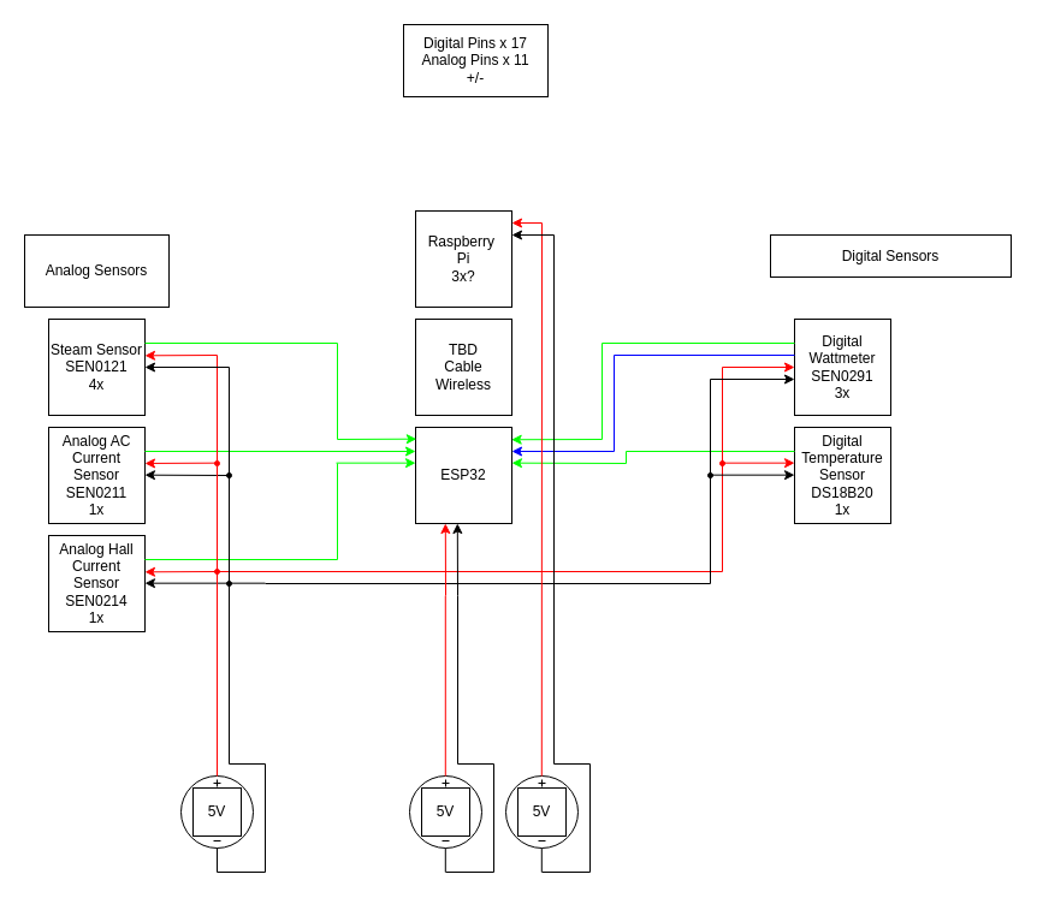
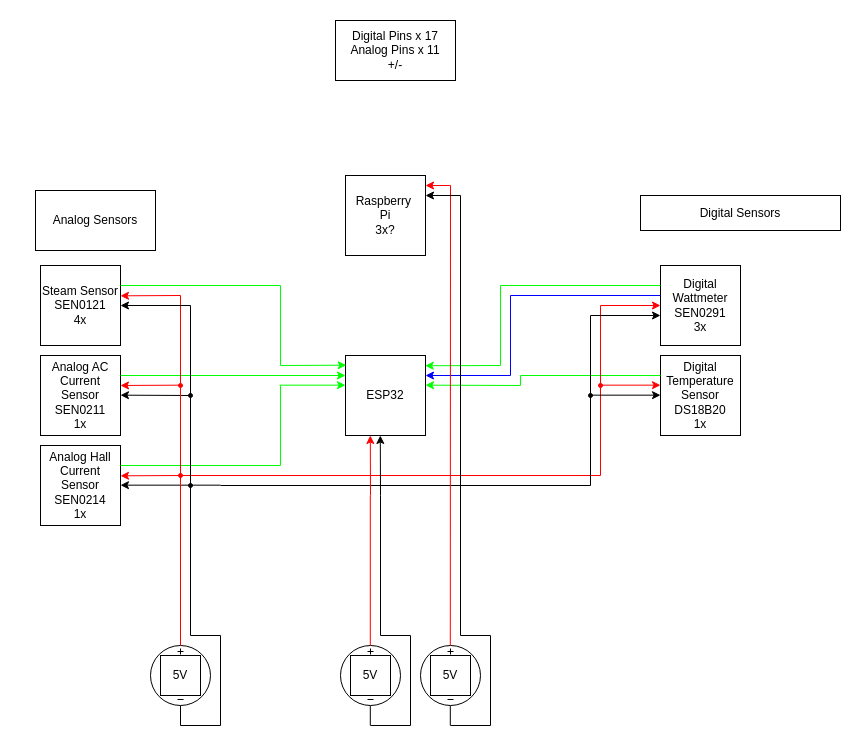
  <mxCell id="0" />
  <mxCell id="1" parent="0" />
  <mxCell id="2" value="Steam Sensor&lt;div&gt;SEN0121&lt;br&gt;4x&lt;/div&gt;" style="whiteSpace=wrap;html=1;aspect=fixed;" vertex="1" parent="1"><mxGeometry x="40" y="265" width="80" height="80" as="geometry" /></mxCell>
- <mxCell id="3" value="Analog Sensors" style="rounded=0;whiteSpace=wrap;html=1;" vertex="1" parent="1"><mxGeometry x="20" y="195" width="120" height="60" as="geometry" /></mxCell>
+ <mxCell id="3" value="Analog Sensors" style="rounded=0;whiteSpace=wrap;html=1;" vertex="1" parent="1"><mxGeometry x="35" y="190" width="120" height="60" as="geometry" /></mxCell>
  <mxCell id="4" value="Digital Sensors" style="rounded=0;whiteSpace=wrap;html=1;" vertex="1" parent="1"><mxGeometry x="640" y="195" width="200" height="35" as="geometry" /></mxCell>
  <mxCell id="5" value="Analog AC Current Sensor&lt;div&gt;SEN0211&lt;br&gt;&lt;div&gt;1x&lt;/div&gt;&lt;/div&gt;" style="whiteSpace=wrap;html=1;aspect=fixed;" vertex="1" parent="1"><mxGeometry x="40" y="355" width="80" height="80" as="geometry" /></mxCell>
  <mxCell id="6" value="Analog Hall Current Sensor&lt;div&gt;SEN0214&lt;br&gt;&lt;div&gt;1x&lt;/div&gt;&lt;/div&gt;" style="whiteSpace=wrap;html=1;aspect=fixed;" vertex="1" parent="1"><mxGeometry x="40" y="445" width="80" height="80" as="geometry" /></mxCell>
  <mxCell id="7" value="Digital Wattmeter&lt;div&gt;SEN0291&lt;br&gt;&lt;div&gt;3x&lt;/div&gt;&lt;/div&gt;" style="whiteSpace=wrap;html=1;aspect=fixed;" vertex="1" parent="1"><mxGeometry x="660" y="265" width="80" height="80" as="geometry" /></mxCell>
  <mxCell id="8" value="Digital Temperature Sensor&lt;div&gt;DS18B20&lt;br&gt;&lt;div&gt;1x&lt;/div&gt;&lt;/div&gt;" style="whiteSpace=wrap;html=1;aspect=fixed;" vertex="1" parent="1"><mxGeometry x="660" y="355" width="80" height="80" as="geometry" /></mxCell>
  <mxCell id="9" value="ESP32" style="whiteSpace=wrap;html=1;aspect=fixed;" vertex="1" parent="1"><mxGeometry x="345" y="355" width="80" height="80" as="geometry" /></mxCell>
  <mxCell id="10" value="Digital Pins x 17&lt;div&gt;Analog Pins x 11&lt;/div&gt;&lt;div&gt;+/-&lt;/div&gt;" style="rounded=0;whiteSpace=wrap;html=1;" vertex="1" parent="1"><mxGeometry x="335" y="20" width="120" height="60" as="geometry" /></mxCell>
  <mxCell id="11" value="" style="endArrow=none;html=1;rounded=0;exitX=1;exitY=0.5;exitDx=0;exitDy=0;strokeColor=light-dark(#00FF00,#FFFFFF);" edge="1" parent="1"><mxGeometry width="50" height="50" relative="1" as="geometry"><mxPoint x="120" y="285" as="sourcePoint" /><mxPoint x="280" y="285" as="targetPoint" /></mxGeometry></mxCell>
  <mxCell id="12" value="" style="endArrow=none;html=1;rounded=0;strokeColor=light-dark(#00FF00,#FFFFFF);" edge="1" parent="1"><mxGeometry width="50" height="50" relative="1" as="geometry"><mxPoint x="280" y="285" as="sourcePoint" /><mxPoint x="280" y="365" as="targetPoint" /></mxGeometry></mxCell>
  <mxCell id="13" value="" style="endArrow=classic;html=1;rounded=0;entryX=0.01;entryY=0.121;entryDx=0;entryDy=0;entryPerimeter=0;strokeColor=light-dark(#00FF00,#FFFFFF);" edge="1" parent="1" target="9"><mxGeometry width="50" height="50" relative="1" as="geometry"><mxPoint x="280" y="365" as="sourcePoint" /><mxPoint x="260" y="345" as="targetPoint" /></mxGeometry></mxCell>
  <mxCell id="14" value="" style="endArrow=none;html=1;rounded=0;exitX=1;exitY=0.5;exitDx=0;exitDy=0;strokeColor=light-dark(#00FF00,#FFFFFF);" edge="1" parent="1"><mxGeometry width="50" height="50" relative="1" as="geometry"><mxPoint x="120" y="375" as="sourcePoint" /><mxPoint x="280" y="375" as="targetPoint" /></mxGeometry></mxCell>
  <mxCell id="15" value="" style="endArrow=classic;html=1;rounded=0;entryX=0.01;entryY=0.121;entryDx=0;entryDy=0;entryPerimeter=0;strokeColor=light-dark(#00FF00,#FFFFFF);" edge="1" parent="1"><mxGeometry width="50" height="50" relative="1" as="geometry"><mxPoint x="279" y="375" as="sourcePoint" /><mxPoint x="345" y="375" as="targetPoint" /></mxGeometry></mxCell>
  <mxCell id="16" value="" style="endArrow=classic;html=1;rounded=0;entryX=0.01;entryY=0.121;entryDx=0;entryDy=0;entryPerimeter=0;strokeColor=light-dark(#00FF00,#FFFFFF);" edge="1" parent="1"><mxGeometry width="50" height="50" relative="1" as="geometry"><mxPoint x="279" y="384.66" as="sourcePoint" /><mxPoint x="345" y="384.66" as="targetPoint" /></mxGeometry></mxCell>
  <mxCell id="17" value="" style="endArrow=none;html=1;rounded=0;exitX=1;exitY=0.5;exitDx=0;exitDy=0;strokeColor=light-dark(#00FF00,#FFFFFF);" edge="1" parent="1"><mxGeometry width="50" height="50" relative="1" as="geometry"><mxPoint x="120" y="465" as="sourcePoint" /><mxPoint x="280" y="465" as="targetPoint" /></mxGeometry></mxCell>
  <mxCell id="18" value="" style="endArrow=none;html=1;rounded=0;strokeColor=light-dark(#00FF00,#FFFFFF);" edge="1" parent="1"><mxGeometry width="50" height="50" relative="1" as="geometry"><mxPoint x="280" y="385" as="sourcePoint" /><mxPoint x="280" y="465" as="targetPoint" /></mxGeometry></mxCell>
  <mxCell id="19" value="" style="endArrow=classic;html=1;rounded=0;entryX=0.996;entryY=0.128;entryDx=0;entryDy=0;entryPerimeter=0;strokeColor=light-dark(#00FF00,#FFFFFF);" edge="1" parent="1" target="9"><mxGeometry width="50" height="50" relative="1" as="geometry"><mxPoint x="500" y="365" as="sourcePoint" /><mxPoint x="510" y="370" as="targetPoint" /></mxGeometry></mxCell>
  <mxCell id="20" value="" style="endArrow=none;html=1;rounded=0;exitX=1;exitY=0.5;exitDx=0;exitDy=0;strokeColor=light-dark(#00FF00,#FFFFFF);" edge="1" parent="1"><mxGeometry width="50" height="50" relative="1" as="geometry"><mxPoint x="500" y="285" as="sourcePoint" /><mxPoint x="660" y="285" as="targetPoint" /></mxGeometry></mxCell>
  <mxCell id="21" value="" style="endArrow=none;html=1;rounded=0;strokeColor=light-dark(#00FF00,#FFFFFF);" edge="1" parent="1"><mxGeometry width="50" height="50" relative="1" as="geometry"><mxPoint x="500" y="285" as="sourcePoint" /><mxPoint x="500" y="365" as="targetPoint" /></mxGeometry></mxCell>
  <mxCell id="22" value="" style="endArrow=classic;html=1;rounded=0;entryX=0.996;entryY=0.128;entryDx=0;entryDy=0;entryPerimeter=0;strokeColor=light-dark(#00FF00,#FFFFFF);" edge="1" parent="1"><mxGeometry width="50" height="50" relative="1" as="geometry"><mxPoint x="520" y="385" as="sourcePoint" /><mxPoint x="425" y="384.66" as="targetPoint" /></mxGeometry></mxCell>
  <mxCell id="23" value="" style="endArrow=none;html=1;rounded=0;strokeColor=light-dark(#00FF00,#FFFFFF);" edge="1" parent="1"><mxGeometry width="50" height="50" relative="1" as="geometry"><mxPoint x="520" y="375" as="sourcePoint" /><mxPoint x="660" y="375" as="targetPoint" /></mxGeometry></mxCell>
  <mxCell id="24" value="" style="endArrow=classic;html=1;rounded=0;entryX=0.996;entryY=0.128;entryDx=0;entryDy=0;entryPerimeter=0;strokeColor=light-dark(#0000FF,#FFFFFF);" edge="1" parent="1"><mxGeometry width="50" height="50" relative="1" as="geometry"><mxPoint x="510" y="375" as="sourcePoint" /><mxPoint x="425" y="375" as="targetPoint" /></mxGeometry></mxCell>
  <mxCell id="25" value="" style="endArrow=none;html=1;rounded=0;strokeColor=light-dark(#0000FF,#FFFFFF);" edge="1" parent="1"><mxGeometry width="50" height="50" relative="1" as="geometry"><mxPoint x="510" y="295" as="sourcePoint" /><mxPoint x="660" y="295" as="targetPoint" /></mxGeometry></mxCell>
  <mxCell id="26" value="" style="endArrow=none;html=1;rounded=0;strokeColor=light-dark(#0000FF,#FFFFFF);" edge="1" parent="1"><mxGeometry width="50" height="50" relative="1" as="geometry"><mxPoint x="510" y="295" as="sourcePoint" /><mxPoint x="510" y="375" as="targetPoint" /></mxGeometry></mxCell>
  <mxCell id="27" value="" style="endArrow=none;html=1;rounded=0;strokeColor=light-dark(#00FF00,#FFFFFF);" edge="1" parent="1"><mxGeometry width="50" height="50" relative="1" as="geometry"><mxPoint x="520" y="375" as="sourcePoint" /><mxPoint x="520" y="385" as="targetPoint" /></mxGeometry></mxCell>
  <mxCell id="28" value="Raspberry&amp;nbsp;&lt;div&gt;Pi&lt;/div&gt;&lt;div&gt;3x?&lt;/div&gt;" style="whiteSpace=wrap;html=1;aspect=fixed;" vertex="1" parent="1"><mxGeometry x="345" y="175" width="80" height="80" as="geometry" /></mxCell>
  <mxCell id="29" value="" style="endArrow=none;html=1;rounded=0;strokeColor=light-dark(#FF0000,#FFFFFF);" edge="1" parent="1" source="65"><mxGeometry width="50" height="50" relative="1" as="geometry"><mxPoint x="180" y="645" as="sourcePoint" /><mxPoint x="180" y="295" as="targetPoint" /></mxGeometry></mxCell>
  <mxCell id="30" value="" style="endArrow=classic;html=1;rounded=0;entryX=1.043;entryY=0.404;entryDx=0;entryDy=0;entryPerimeter=0;strokeColor=light-dark(#FF0000,#FFFFFF);" edge="1" parent="1"><mxGeometry width="50" height="50" relative="1" as="geometry"><mxPoint x="180" y="295" as="sourcePoint" /><mxPoint x="120" y="295.32" as="targetPoint" /></mxGeometry></mxCell>
  <mxCell id="31" value="" style="endArrow=classic;html=1;rounded=0;entryX=1.043;entryY=0.404;entryDx=0;entryDy=0;entryPerimeter=0;strokeColor=light-dark(#FF0000,#FFFFFF);" edge="1" parent="1"><mxGeometry width="50" height="50" relative="1" as="geometry"><mxPoint x="180" y="384.66" as="sourcePoint" /><mxPoint x="120" y="384.98" as="targetPoint" /></mxGeometry></mxCell>
  <mxCell id="32" value="" style="endArrow=classic;html=1;rounded=0;entryX=1.043;entryY=0.404;entryDx=0;entryDy=0;entryPerimeter=0;strokeColor=light-dark(#FF0000,#FFFFFF);" edge="1" parent="1"><mxGeometry width="50" height="50" relative="1" as="geometry"><mxPoint x="180" y="475" as="sourcePoint" /><mxPoint x="120" y="475.32" as="targetPoint" /></mxGeometry></mxCell>
  <mxCell id="33" value="" style="endArrow=none;html=1;rounded=0;strokeColor=light-dark(#FF0000,#FFFFFF);" edge="1" parent="1"><mxGeometry width="50" height="50" relative="1" as="geometry"><mxPoint x="180" y="475" as="sourcePoint" /><mxPoint x="600" y="475" as="targetPoint" /></mxGeometry></mxCell>
  <mxCell id="34" value="" style="endArrow=classic;html=1;rounded=0;entryX=0;entryY=0.5;entryDx=0;entryDy=0;strokeColor=light-dark(#FF0000,#FFFFFF);" edge="1" parent="1" target="7"><mxGeometry width="50" height="50" relative="1" as="geometry"><mxPoint x="600" y="305" as="sourcePoint" /><mxPoint x="610" y="305" as="targetPoint" /></mxGeometry></mxCell>
  <mxCell id="35" value="" style="endArrow=none;html=1;rounded=0;strokeColor=light-dark(#FF0000,#FFFFFF);" edge="1" parent="1"><mxGeometry width="50" height="50" relative="1" as="geometry"><mxPoint x="600" y="475" as="sourcePoint" /><mxPoint x="600" y="305" as="targetPoint" /></mxGeometry></mxCell>
  <mxCell id="36" value="" style="endArrow=classic;html=1;rounded=0;entryX=0;entryY=0.5;entryDx=0;entryDy=0;strokeColor=light-dark(#FF0000,#FFFFFF);" edge="1" parent="1"><mxGeometry width="50" height="50" relative="1" as="geometry"><mxPoint x="600" y="384.66" as="sourcePoint" /><mxPoint x="660" y="384.66" as="targetPoint" /></mxGeometry></mxCell>
  <mxCell id="37" value="" style="endArrow=none;html=1;rounded=0;" edge="1" parent="1"><mxGeometry width="50" height="50" relative="1" as="geometry"><mxPoint x="190" y="635" as="sourcePoint" /><mxPoint x="190" y="305" as="targetPoint" /></mxGeometry></mxCell>
  <mxCell id="38" value="" style="endArrow=classic;html=1;rounded=0;entryX=1;entryY=0.5;entryDx=0;entryDy=0;" edge="1" parent="1" target="2"><mxGeometry width="50" height="50" relative="1" as="geometry"><mxPoint x="190" y="305" as="sourcePoint" /><mxPoint x="380" y="445" as="targetPoint" /></mxGeometry></mxCell>
  <mxCell id="39" value="" style="endArrow=classic;html=1;rounded=0;entryX=1;entryY=0.5;entryDx=0;entryDy=0;" edge="1" parent="1"><mxGeometry width="50" height="50" relative="1" as="geometry"><mxPoint x="190" y="395" as="sourcePoint" /><mxPoint x="120" y="394.66" as="targetPoint" /></mxGeometry></mxCell>
  <mxCell id="40" value="" style="endArrow=classic;html=1;rounded=0;entryX=1;entryY=0.5;entryDx=0;entryDy=0;" edge="1" parent="1"><mxGeometry width="50" height="50" relative="1" as="geometry"><mxPoint x="220" y="484.66" as="sourcePoint" /><mxPoint x="120" y="484.66" as="targetPoint" /></mxGeometry></mxCell>
  <mxCell id="41" value="" style="endArrow=none;html=1;rounded=0;" edge="1" parent="1"><mxGeometry width="50" height="50" relative="1" as="geometry"><mxPoint x="220" y="485" as="sourcePoint" /><mxPoint x="590" y="485" as="targetPoint" /></mxGeometry></mxCell>
  <mxCell id="42" value="" style="endArrow=none;html=1;rounded=0;" edge="1" parent="1"><mxGeometry width="50" height="50" relative="1" as="geometry"><mxPoint x="590" y="485" as="sourcePoint" /><mxPoint x="590" y="315" as="targetPoint" /></mxGeometry></mxCell>
  <mxCell id="43" value="" style="endArrow=classic;html=1;rounded=0;" edge="1" parent="1"><mxGeometry width="50" height="50" relative="1" as="geometry"><mxPoint x="590" y="315" as="sourcePoint" /><mxPoint x="660" y="315" as="targetPoint" /></mxGeometry></mxCell>
  <mxCell id="44" value="" style="endArrow=classic;html=1;rounded=0;" edge="1" parent="1"><mxGeometry width="50" height="50" relative="1" as="geometry"><mxPoint x="590" y="394.66" as="sourcePoint" /><mxPoint x="660" y="394.66" as="targetPoint" /></mxGeometry></mxCell>
- <mxCell id="45" value="TBD&lt;div&gt;Cable&lt;/div&gt;&lt;div&gt;Wireless&lt;/div&gt;" style="whiteSpace=wrap;html=1;aspect=fixed;" vertex="1" parent="1"><mxGeometry x="345" y="265" width="80" height="80" as="geometry" /></mxCell>
  <mxCell id="46" value="" style="pointerEvents=1;verticalLabelPosition=bottom;shadow=0;dashed=0;align=center;html=1;verticalAlign=top;shape=mxgraph.electrical.signal_sources.source;aspect=fixed;points=[[0.5,0,0],[1,0.5,0],[0.5,1,0],[0,0.5,0]];elSignalType=dc3;" vertex="1" parent="1"><mxGeometry x="150" y="645" width="60" height="60" as="geometry" /></mxCell>
  <mxCell id="47" value="" style="endArrow=none;html=1;rounded=0;" edge="1" parent="1"><mxGeometry width="50" height="50" relative="1" as="geometry"><mxPoint x="220" y="725" as="sourcePoint" /><mxPoint x="180" y="725" as="targetPoint" /></mxGeometry></mxCell>
  <mxCell id="48" value="" style="endArrow=none;html=1;rounded=0;" edge="1" parent="1"><mxGeometry width="50" height="50" relative="1" as="geometry"><mxPoint x="180" y="725" as="sourcePoint" /><mxPoint x="180" y="705" as="targetPoint" /></mxGeometry></mxCell>
  <mxCell id="49" value="" style="pointerEvents=1;verticalLabelPosition=bottom;shadow=0;dashed=0;align=center;html=1;verticalAlign=top;shape=mxgraph.electrical.signal_sources.source;aspect=fixed;points=[[0.5,0,0],[1,0.5,0],[0.5,1,0],[0,0.5,0]];elSignalType=dc3;" vertex="1" parent="1"><mxGeometry x="340" y="645" width="60" height="60" as="geometry" /></mxCell>
  <mxCell id="50" value="" style="endArrow=none;html=1;rounded=0;strokeColor=light-dark(#FF0000,#FFFFFF);" edge="1" parent="1"><mxGeometry width="50" height="50" relative="1" as="geometry"><mxPoint x="369.8" y="645" as="sourcePoint" /><mxPoint x="369.8" y="495" as="targetPoint" /></mxGeometry></mxCell>
  <mxCell id="51" value="" style="endArrow=none;html=1;rounded=0;" edge="1" parent="1"><mxGeometry width="50" height="50" relative="1" as="geometry"><mxPoint x="220" y="635" as="sourcePoint" /><mxPoint x="190" y="635" as="targetPoint" /></mxGeometry></mxCell>
  <mxCell id="52" value="" style="endArrow=none;html=1;rounded=0;" edge="1" parent="1"><mxGeometry width="50" height="50" relative="1" as="geometry"><mxPoint x="220" y="725" as="sourcePoint" /><mxPoint x="220" y="635" as="targetPoint" /></mxGeometry></mxCell>
  <mxCell id="53" value="" style="endArrow=none;html=1;rounded=0;" edge="1" parent="1"><mxGeometry width="50" height="50" relative="1" as="geometry"><mxPoint x="410" y="725" as="sourcePoint" /><mxPoint x="370" y="725" as="targetPoint" /></mxGeometry></mxCell>
  <mxCell id="54" value="" style="endArrow=none;html=1;rounded=0;" edge="1" parent="1"><mxGeometry width="50" height="50" relative="1" as="geometry"><mxPoint x="369.8" y="725" as="sourcePoint" /><mxPoint x="369.8" y="705" as="targetPoint" /></mxGeometry></mxCell>
  <mxCell id="55" value="" style="endArrow=none;html=1;rounded=0;" edge="1" parent="1"><mxGeometry width="50" height="50" relative="1" as="geometry"><mxPoint x="410" y="725" as="sourcePoint" /><mxPoint x="410" y="635" as="targetPoint" /></mxGeometry></mxCell>
  <mxCell id="56" value="" style="endArrow=none;html=1;rounded=0;" edge="1" parent="1"><mxGeometry width="50" height="50" relative="1" as="geometry"><mxPoint x="380" y="635" as="sourcePoint" /><mxPoint x="410" y="635" as="targetPoint" /></mxGeometry></mxCell>
  <mxCell id="57" value="" style="endArrow=none;html=1;rounded=0;" edge="1" parent="1"><mxGeometry width="50" height="50" relative="1" as="geometry"><mxPoint x="380" y="635" as="sourcePoint" /><mxPoint x="380" y="495" as="targetPoint" /></mxGeometry></mxCell>
  <mxCell id="58" value="" style="endArrow=classic;html=1;rounded=0;strokeColor=light-dark(#FF0000,#FFFFFF);" edge="1" parent="1"><mxGeometry width="50" height="50" relative="1" as="geometry"><mxPoint x="370" y="495" as="sourcePoint" /><mxPoint x="369.8" y="435" as="targetPoint" /></mxGeometry></mxCell>
  <mxCell id="59" value="" style="endArrow=classic;html=1;rounded=0;" edge="1" parent="1"><mxGeometry width="50" height="50" relative="1" as="geometry"><mxPoint x="380" y="495" as="sourcePoint" /><mxPoint x="379.8" y="435" as="targetPoint" /></mxGeometry></mxCell>
  <mxCell id="60" value="" style="ellipse;whiteSpace=wrap;html=1;aspect=fixed;strokeColor=light-dark(#000000,#FFFFFF);fillColor=light-dark(#000000,#FFFFFF);" vertex="1" parent="1"><mxGeometry x="188" y="393" width="4" height="4" as="geometry" /></mxCell>
  <mxCell id="61" value="" style="ellipse;whiteSpace=wrap;html=1;aspect=fixed;strokeColor=light-dark(#000000,#FFFFFF);fillColor=light-dark(#000000,#FFFFFF);" vertex="1" parent="1"><mxGeometry x="188" y="483" width="4" height="4" as="geometry" /></mxCell>
  <mxCell id="62" value="" style="ellipse;whiteSpace=wrap;html=1;aspect=fixed;strokeColor=light-dark(#000000,#FFFFFF);fillColor=light-dark(#000000,#FFFFFF);" vertex="1" parent="1"><mxGeometry x="588" y="393" width="4" height="4" as="geometry" /></mxCell>
  <mxCell id="63" value="" style="ellipse;whiteSpace=wrap;html=1;aspect=fixed;strokeColor=light-dark(#FF0000,#FFFFFF);fillColor=light-dark(#FF0000,#FFFFFF);" vertex="1" parent="1"><mxGeometry x="598" y="383" width="4" height="4" as="geometry" /></mxCell>
  <mxCell id="64" value="" style="endArrow=none;html=1;rounded=0;strokeColor=light-dark(#FF0000,#FFFFFF);" edge="1" parent="1" target="65"><mxGeometry width="50" height="50" relative="1" as="geometry"><mxPoint x="180" y="645" as="sourcePoint" /><mxPoint x="180" y="295" as="targetPoint" /></mxGeometry></mxCell>
  <mxCell id="65" value="" style="ellipse;whiteSpace=wrap;html=1;aspect=fixed;strokeColor=light-dark(#FF0000,#FFFFFF);fillColor=light-dark(#FF0000,#FFFFFF);" vertex="1" parent="1"><mxGeometry x="178" y="383" width="4" height="4" as="geometry" /></mxCell>
  <mxCell id="66" value="" style="ellipse;whiteSpace=wrap;html=1;aspect=fixed;strokeColor=light-dark(#FF0000,#FFFFFF);fillColor=light-dark(#FF0000,#FFFFFF);" vertex="1" parent="1"><mxGeometry x="178" y="473" width="4" height="4" as="geometry" /></mxCell>
  <mxCell id="67" value="" style="pointerEvents=1;verticalLabelPosition=bottom;shadow=0;dashed=0;align=center;html=1;verticalAlign=top;shape=mxgraph.electrical.signal_sources.source;aspect=fixed;points=[[0.5,0,0],[1,0.5,0],[0.5,1,0],[0,0.5,0]];elSignalType=dc3;" vertex="1" parent="1"><mxGeometry x="420" y="645" width="60" height="60" as="geometry" /></mxCell>
  <mxCell id="68" value="" style="endArrow=none;html=1;rounded=0;strokeColor=light-dark(#FF0000,#FFFFFF);" edge="1" parent="1"><mxGeometry width="50" height="50" relative="1" as="geometry"><mxPoint x="449.8" y="645" as="sourcePoint" /><mxPoint x="450" y="185" as="targetPoint" /></mxGeometry></mxCell>
  <mxCell id="69" value="" style="endArrow=none;html=1;rounded=0;" edge="1" parent="1"><mxGeometry width="50" height="50" relative="1" as="geometry"><mxPoint x="490" y="725" as="sourcePoint" /><mxPoint x="450" y="725" as="targetPoint" /></mxGeometry></mxCell>
  <mxCell id="70" value="" style="endArrow=none;html=1;rounded=0;" edge="1" parent="1"><mxGeometry width="50" height="50" relative="1" as="geometry"><mxPoint x="449.8" y="725" as="sourcePoint" /><mxPoint x="449.8" y="705" as="targetPoint" /></mxGeometry></mxCell>
  <mxCell id="71" value="" style="endArrow=none;html=1;rounded=0;" edge="1" parent="1"><mxGeometry width="50" height="50" relative="1" as="geometry"><mxPoint x="490" y="725" as="sourcePoint" /><mxPoint x="490" y="635" as="targetPoint" /></mxGeometry></mxCell>
  <mxCell id="72" value="" style="endArrow=none;html=1;rounded=0;" edge="1" parent="1"><mxGeometry width="50" height="50" relative="1" as="geometry"><mxPoint x="460" y="635" as="sourcePoint" /><mxPoint x="490" y="635" as="targetPoint" /></mxGeometry></mxCell>
  <mxCell id="73" value="" style="endArrow=none;html=1;rounded=0;" edge="1" parent="1"><mxGeometry width="50" height="50" relative="1" as="geometry"><mxPoint x="460" y="635" as="sourcePoint" /><mxPoint x="460" y="195" as="targetPoint" /></mxGeometry></mxCell>
  <mxCell id="74" value="" style="endArrow=classic;html=1;rounded=0;" edge="1" parent="1"><mxGeometry width="50" height="50" relative="1" as="geometry"><mxPoint x="460" y="195" as="sourcePoint" /><mxPoint x="425" y="195" as="targetPoint" /></mxGeometry></mxCell>
  <mxCell id="75" value="" style="endArrow=classic;html=1;rounded=0;strokeColor=light-dark(#FF0000,#FFFFFF);" edge="1" parent="1"><mxGeometry width="50" height="50" relative="1" as="geometry"><mxPoint x="450" y="185" as="sourcePoint" /><mxPoint x="425" y="185" as="targetPoint" /></mxGeometry></mxCell>
  <mxCell id="76" value="5V" style="rounded=0;whiteSpace=wrap;html=1;" vertex="1" parent="1"><mxGeometry x="160" y="655" width="40" height="40" as="geometry" /></mxCell>
  <mxCell id="77" value="5V" style="rounded=0;whiteSpace=wrap;html=1;" vertex="1" parent="1"><mxGeometry x="350" y="655" width="40" height="40" as="geometry" /></mxCell>
  <mxCell id="78" value="5V" style="rounded=0;whiteSpace=wrap;html=1;" vertex="1" parent="1"><mxGeometry x="430" y="655" width="40" height="40" as="geometry" /></mxCell>
